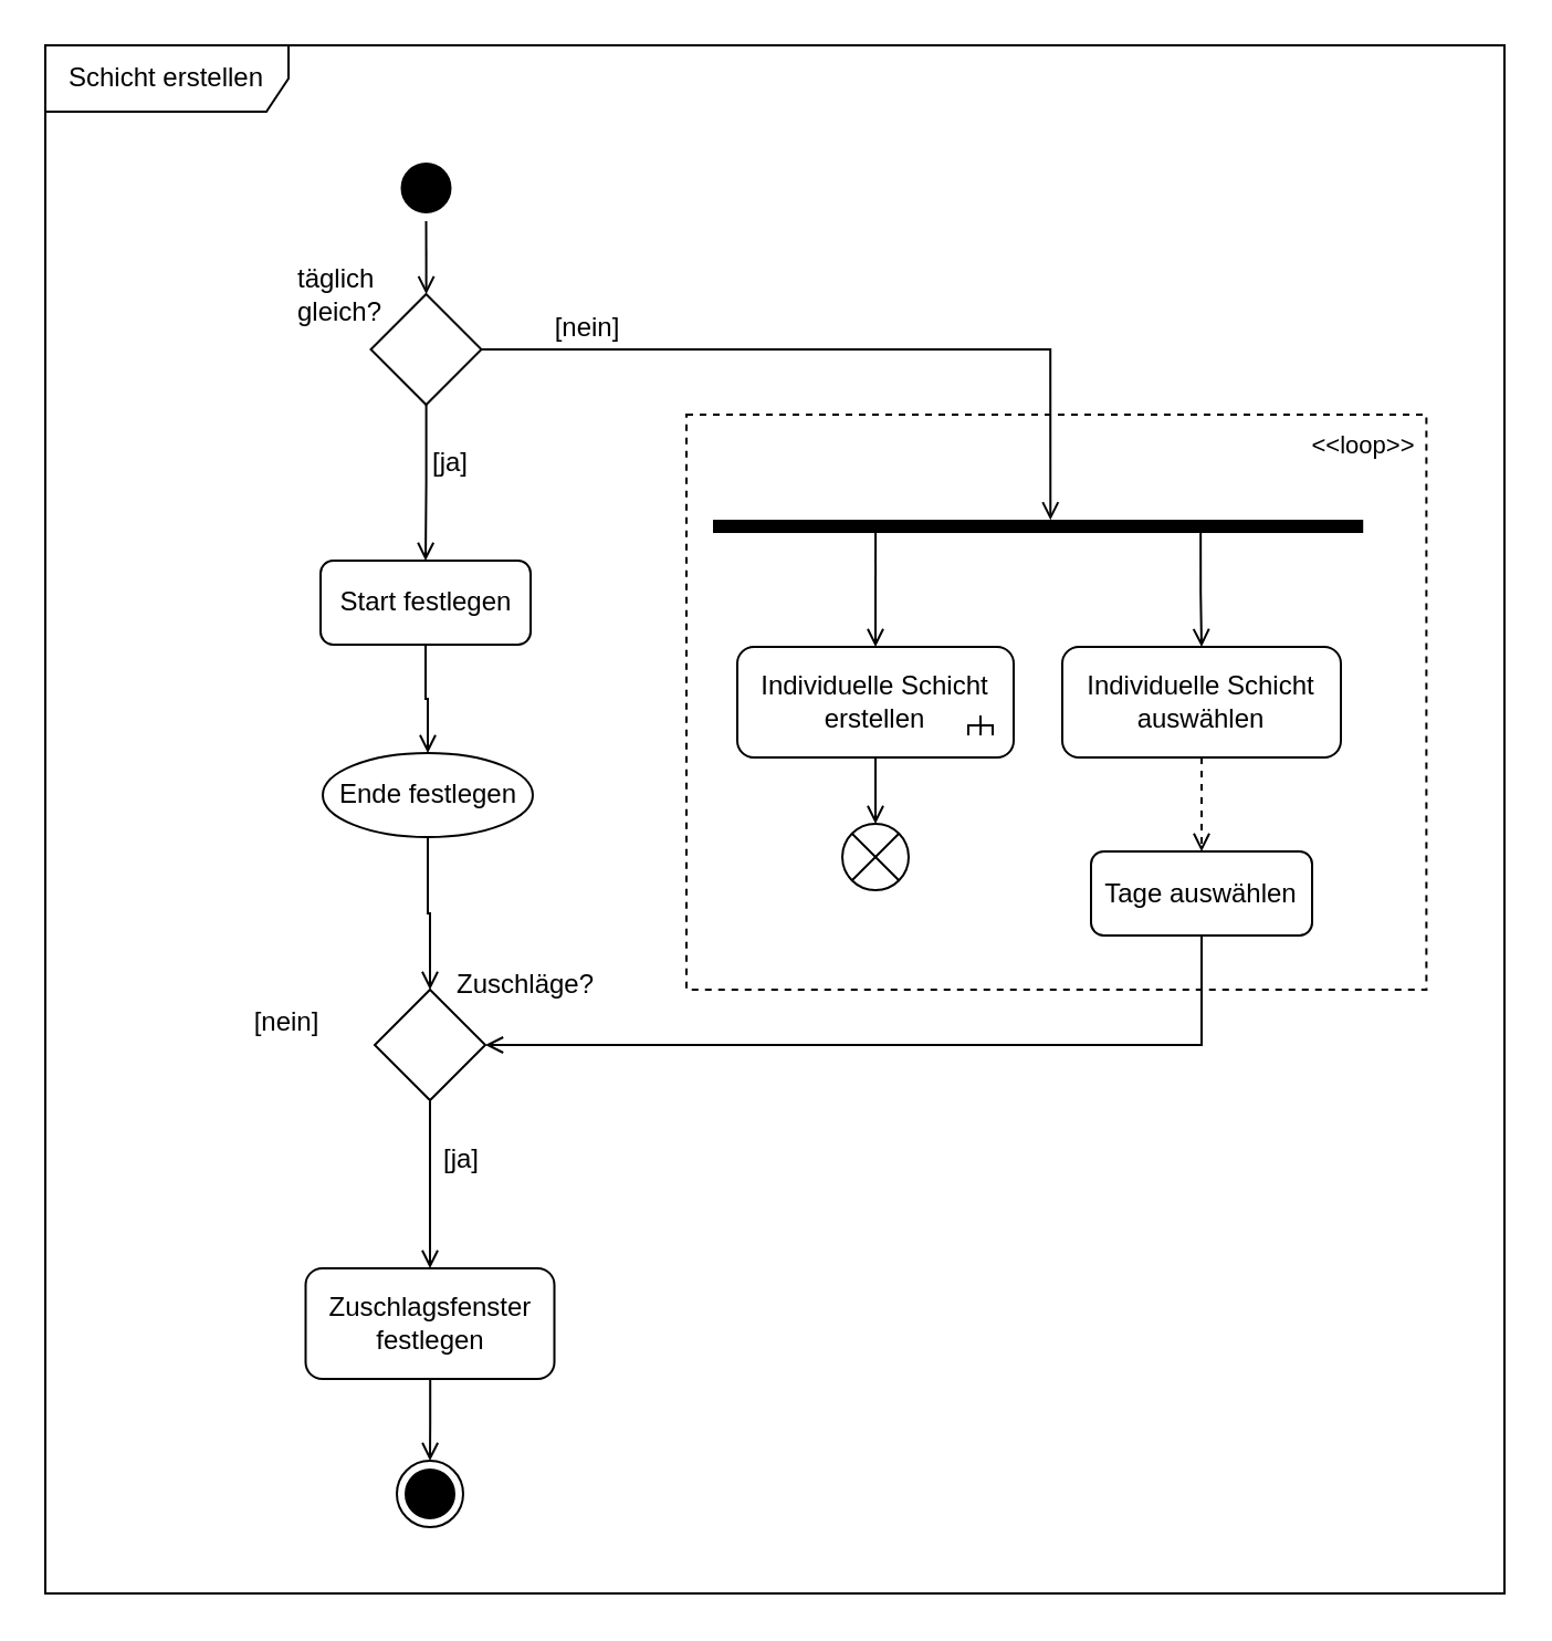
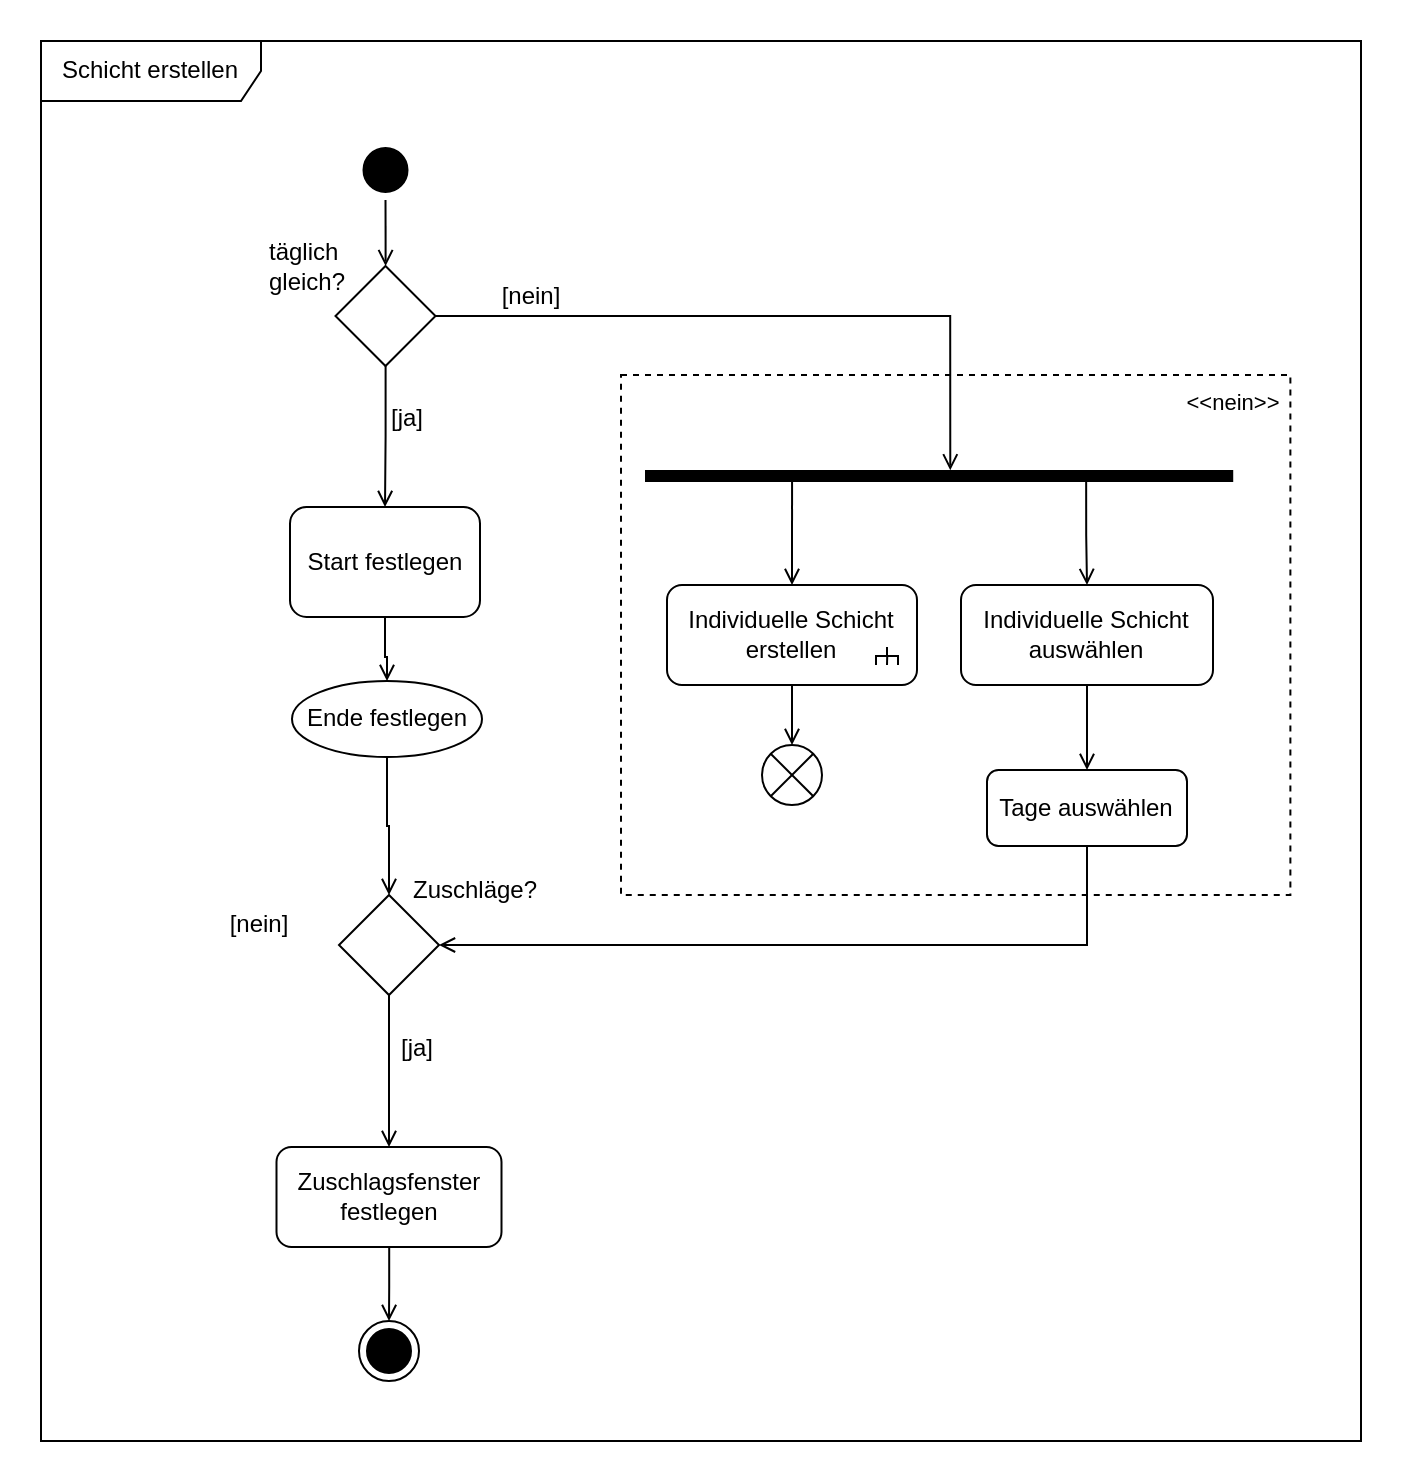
  <mxCell id="0" />
  <mxCell id="1" parent="0" />
  <mxCell id="2" value="" style="fontStyle=0;dashed=1;html=1;whiteSpace=wrap;fontFamily=Helvetica;fontSize=11;fontColor=default;labelBackgroundColor=none;textOpacity=0;fillColor=none;" vertex="1" parent="1"><mxGeometry x="310" y="187" width="334.69" height="260" as="geometry" /></mxCell>
  <mxCell id="3" value="Schicht erstellen" style="shape=umlFrame;whiteSpace=wrap;html=1;pointerEvents=0;width=110;height=30;" parent="1" vertex="1"><mxGeometry x="20" y="20" width="660" height="700" as="geometry" /></mxCell>
  <mxCell id="4" style="edgeStyle=orthogonalEdgeStyle;rounded=0;orthogonalLoop=1;jettySize=auto;html=1;endArrow=open;endFill=0;" parent="1" source="5" target="10" edge="1"><mxGeometry relative="1" as="geometry" /></mxCell>
  <mxCell id="5" value="" style="ellipse;html=1;shape=startState;fillColor=#000000;strokeColor=#000000;" parent="1" vertex="1"><mxGeometry x="177.25" y="69.5" width="30" height="30" as="geometry" /></mxCell>
  <mxCell id="6" style="edgeStyle=orthogonalEdgeStyle;rounded=0;orthogonalLoop=1;jettySize=auto;html=1;entryX=0.5;entryY=0;entryDx=0;entryDy=0;endArrow=open;endFill=0;" parent="1" source="7" target="13" edge="1"><mxGeometry relative="1" as="geometry" /></mxCell>
- <mxCell id="7" value="Start festlegen" style="rounded=1;whiteSpace=wrap;html=1;" parent="1" vertex="1"><mxGeometry x="144.5" y="253" width="95" height="38" as="geometry" /></mxCell>
+ <mxCell id="7" value="Start festlegen" style="rounded=1;whiteSpace=wrap;html=1;" parent="1" vertex="1"><mxGeometry x="144.5" y="253" width="95" height="55" as="geometry" /></mxCell>
  <mxCell id="8" style="edgeStyle=orthogonalEdgeStyle;rounded=0;orthogonalLoop=1;jettySize=auto;html=1;entryX=0.5;entryY=0;entryDx=0;entryDy=0;endArrow=open;endFill=0;" parent="1" source="10" target="7" edge="1"><mxGeometry relative="1" as="geometry" /></mxCell>
  <mxCell id="9" style="edgeStyle=orthogonalEdgeStyle;rounded=0;orthogonalLoop=1;jettySize=auto;html=1;entryX=0.519;entryY=0.217;entryDx=0;entryDy=0;endArrow=open;endFill=0;entryPerimeter=0;" parent="1" source="10" target="34" edge="1"><mxGeometry relative="1" as="geometry"><mxPoint x="430" y="190.5" as="targetPoint" /></mxGeometry></mxCell>
  <mxCell id="10" value="" style="rhombus;whiteSpace=wrap;html=1;" parent="1" vertex="1"><mxGeometry x="167.25" y="132.5" width="50" height="50" as="geometry" /></mxCell>
  <mxCell id="11" value="täglich&amp;nbsp;&lt;div&gt;gleich?&lt;/div&gt;" style="text;html=1;align=center;verticalAlign=middle;resizable=0;points=[];autosize=1;strokeColor=none;fillColor=none;" parent="1" vertex="1"><mxGeometry x="123" y="112.5" width="60" height="40" as="geometry" /></mxCell>
  <mxCell id="12" style="edgeStyle=orthogonalEdgeStyle;rounded=0;orthogonalLoop=1;jettySize=auto;html=1;endArrow=open;endFill=0;" parent="1" source="13" target="17" edge="1"><mxGeometry relative="1" as="geometry" /></mxCell>
  <mxCell id="13" value="Ende festlegen" style="ellipse;whiteSpace=wrap;html=1;" parent="1" vertex="1"><mxGeometry x="145.5" y="340" width="95" height="38" as="geometry" /></mxCell>
  <mxCell id="14" style="edgeStyle=orthogonalEdgeStyle;rounded=0;orthogonalLoop=1;jettySize=auto;html=1;entryX=0.5;entryY=0;entryDx=0;entryDy=0;strokeColor=default;align=center;verticalAlign=middle;fontFamily=Helvetica;fontSize=11;fontColor=default;labelBackgroundColor=default;endArrow=open;endFill=0;" edge="1" parent="1" source="15" target="23"><mxGeometry relative="1" as="geometry" /></mxCell>
  <mxCell id="15" value="Zuschlagsf&lt;span style=&quot;background-color: initial;&quot;&gt;enster festlegen&lt;/span&gt;" style="rounded=1;whiteSpace=wrap;html=1;" parent="1" vertex="1"><mxGeometry x="137.75" y="573" width="112.5" height="50" as="geometry" /></mxCell>
  <mxCell id="16" style="edgeStyle=orthogonalEdgeStyle;rounded=0;orthogonalLoop=1;jettySize=auto;html=1;entryX=0.5;entryY=0;entryDx=0;entryDy=0;endArrow=open;endFill=0;exitX=0.5;exitY=1;exitDx=0;exitDy=0;" parent="1" source="17" target="15" edge="1"><mxGeometry relative="1" as="geometry" /></mxCell>
  <mxCell id="17" value="" style="rhombus;whiteSpace=wrap;html=1;" parent="1" vertex="1"><mxGeometry x="169" y="447" width="50" height="50" as="geometry" /></mxCell>
  <mxCell id="18" style="edgeStyle=orthogonalEdgeStyle;rounded=0;orthogonalLoop=1;jettySize=auto;html=1;exitX=0.5;exitY=1;exitDx=0;exitDy=0;entryX=0.5;entryY=0;entryDx=0;entryDy=0;strokeColor=default;align=center;verticalAlign=middle;fontFamily=Helvetica;fontSize=11;fontColor=default;labelBackgroundColor=default;endArrow=open;endFill=0;" edge="1" parent="1" source="19" target="35"><mxGeometry relative="1" as="geometry" /></mxCell>
  <mxCell id="19" value="Individuelle Schicht erstellen" style="rounded=1;whiteSpace=wrap;html=1;" parent="1" vertex="1"><mxGeometry x="333" y="292" width="125" height="50" as="geometry" /></mxCell>
  <mxCell id="20" value="Zuschläge?" style="text;html=1;align=center;verticalAlign=middle;resizable=0;points=[];autosize=1;strokeColor=none;fillColor=none;" parent="1" vertex="1"><mxGeometry x="192" y="430" width="90" height="30" as="geometry" /></mxCell>
  <mxCell id="21" value="[nein]" style="text;html=1;align=center;verticalAlign=middle;resizable=0;points=[];autosize=1;strokeColor=none;fillColor=none;" parent="1" vertex="1"><mxGeometry x="239.5" y="132.5" width="50" height="30" as="geometry" /></mxCell>
  <mxCell id="22" value="[ja]" style="text;html=1;align=center;verticalAlign=middle;resizable=0;points=[];autosize=1;strokeColor=none;fillColor=none;" parent="1" vertex="1"><mxGeometry x="183" y="193.5" width="40" height="30" as="geometry" /></mxCell>
  <mxCell id="23" value="" style="ellipse;html=1;shape=endState;fillColor=strokeColor;" parent="1" vertex="1"><mxGeometry x="179" y="660" width="30" height="30" as="geometry" /></mxCell>
  <mxCell id="24" value="[ja]" style="text;html=1;align=center;verticalAlign=middle;resizable=0;points=[];autosize=1;strokeColor=none;fillColor=none;" parent="1" vertex="1"><mxGeometry x="188" y="509" width="40" height="30" as="geometry" /></mxCell>
  <mxCell id="25" value="[nein]" style="text;html=1;align=center;verticalAlign=middle;resizable=0;points=[];autosize=1;strokeColor=none;fillColor=none;" parent="1" vertex="1"><mxGeometry x="104" y="447" width="50" height="30" as="geometry" /></mxCell>
- <mxCell id="26" style="edgeStyle=orthogonalEdgeStyle;rounded=0;orthogonalLoop=1;jettySize=auto;html=1;entryX=0.5;entryY=0;entryDx=0;entryDy=0;endArrow=open;endFill=0;exitX=0.5;exitY=1;exitDx=0;exitDy=0;dashed=1;" parent="1" target="28" edge="1" source="27"><mxGeometry relative="1" as="geometry"><mxPoint x="482.98" y="462" as="sourcePoint" /></mxGeometry></mxCell>
+ <mxCell id="26" style="edgeStyle=orthogonalEdgeStyle;rounded=0;orthogonalLoop=1;jettySize=auto;html=1;entryX=0.5;entryY=0;entryDx=0;entryDy=0;endArrow=open;endFill=0;exitX=0.5;exitY=1;exitDx=0;exitDy=0;" parent="1" target="28" edge="1" source="27"><mxGeometry relative="1" as="geometry"><mxPoint x="482.98" y="462" as="sourcePoint" /></mxGeometry></mxCell>
  <mxCell id="27" value="Individuelle Schicht auswählen" style="rounded=1;whiteSpace=wrap;html=1;" parent="1" vertex="1"><mxGeometry x="480" y="292" width="126" height="50" as="geometry" /></mxCell>
  <mxCell id="28" value="Tage auswählen" style="rounded=1;whiteSpace=wrap;html=1;" parent="1" vertex="1"><mxGeometry x="493" y="384.5" width="100" height="38" as="geometry" /></mxCell>
  <mxCell id="29" style="edgeStyle=orthogonalEdgeStyle;rounded=0;orthogonalLoop=1;jettySize=auto;html=1;entryX=1;entryY=0.5;entryDx=0;entryDy=0;endArrow=open;endFill=0;exitX=0.5;exitY=1;exitDx=0;exitDy=0;" parent="1" source="28" target="17" edge="1"><mxGeometry relative="1" as="geometry"><mxPoint x="501" y="519.5" as="targetPoint" /></mxGeometry></mxCell>
  <mxCell id="30" value="" style="strokeWidth=1;html=1;shape=mxgraph.flowchart.annotation_2;align=left;labelPosition=right;pointerEvents=1;rotation=90;" parent="1" vertex="1"><mxGeometry x="438.5" y="322" width="9" height="11" as="geometry" /></mxCell>
  <mxCell id="31" value="" style="endArrow=none;html=1;rounded=0;entryX=0.519;entryY=0.49;entryDx=0;entryDy=0;entryPerimeter=0;exitX=1;exitY=0.5;exitDx=0;exitDy=0;exitPerimeter=0;strokeWidth=1;" parent="1" source="30" target="30" edge="1"><mxGeometry width="50" height="50" relative="1" as="geometry"><mxPoint x="-1" y="452" as="sourcePoint" /><mxPoint x="62" y="482" as="targetPoint" /></mxGeometry></mxCell>
  <mxCell id="32" style="edgeStyle=orthogonalEdgeStyle;rounded=0;orthogonalLoop=1;jettySize=auto;html=1;exitX=0.25;exitY=0.5;exitDx=0;exitDy=0;exitPerimeter=0;entryX=0.5;entryY=0;entryDx=0;entryDy=0;strokeColor=default;align=center;verticalAlign=middle;fontFamily=Helvetica;fontSize=11;fontColor=default;labelBackgroundColor=default;endArrow=open;endFill=0;" edge="1" parent="1" source="34" target="19"><mxGeometry relative="1" as="geometry" /></mxCell>
  <mxCell id="33" style="edgeStyle=orthogonalEdgeStyle;rounded=0;orthogonalLoop=1;jettySize=auto;html=1;exitX=0.75;exitY=0.5;exitDx=0;exitDy=0;exitPerimeter=0;entryX=0.5;entryY=0;entryDx=0;entryDy=0;strokeColor=default;align=center;verticalAlign=middle;fontFamily=Helvetica;fontSize=11;fontColor=default;labelBackgroundColor=default;endArrow=open;endFill=0;" edge="1" parent="1" source="34" target="27"><mxGeometry relative="1" as="geometry" /></mxCell>
  <mxCell id="34" value="" style="shape=line;html=1;strokeWidth=6;strokeColor=#000000;fillColor=#000000;fontFamily=Helvetica;fontSize=11;fontColor=default;labelBackgroundColor=default;" vertex="1" parent="1"><mxGeometry x="322" y="232.5" width="294.11" height="10" as="geometry" /></mxCell>
  <mxCell id="35" value="" style="shape=sumEllipse;perimeter=ellipsePerimeter;html=1;backgroundOutline=1;fontFamily=Helvetica;fontSize=11;fontColor=default;labelBackgroundColor=default;" vertex="1" parent="1"><mxGeometry x="380.5" y="372" width="30" height="30" as="geometry" /></mxCell>
- <mxCell id="36" value="&amp;lt;&amp;lt;loop&amp;gt;&amp;gt;" style="text;html=1;align=center;verticalAlign=middle;resizable=0;points=[];autosize=1;strokeColor=none;fillColor=none;fontFamily=Helvetica;fontSize=11;fontColor=default;labelBackgroundColor=default;" vertex="1" parent="1"><mxGeometry x="581" y="185.5" width="70" height="30" as="geometry" /></mxCell>
+ <mxCell id="36" value="&amp;lt;&amp;lt;nein&amp;gt;&amp;gt;" style="text;html=1;align=center;verticalAlign=middle;resizable=0;points=[];autosize=1;strokeColor=none;fillColor=none;fontFamily=Helvetica;fontSize=11;fontColor=default;labelBackgroundColor=default;" vertex="1" parent="1"><mxGeometry x="581" y="185.5" width="70" height="30" as="geometry" /></mxCell>
